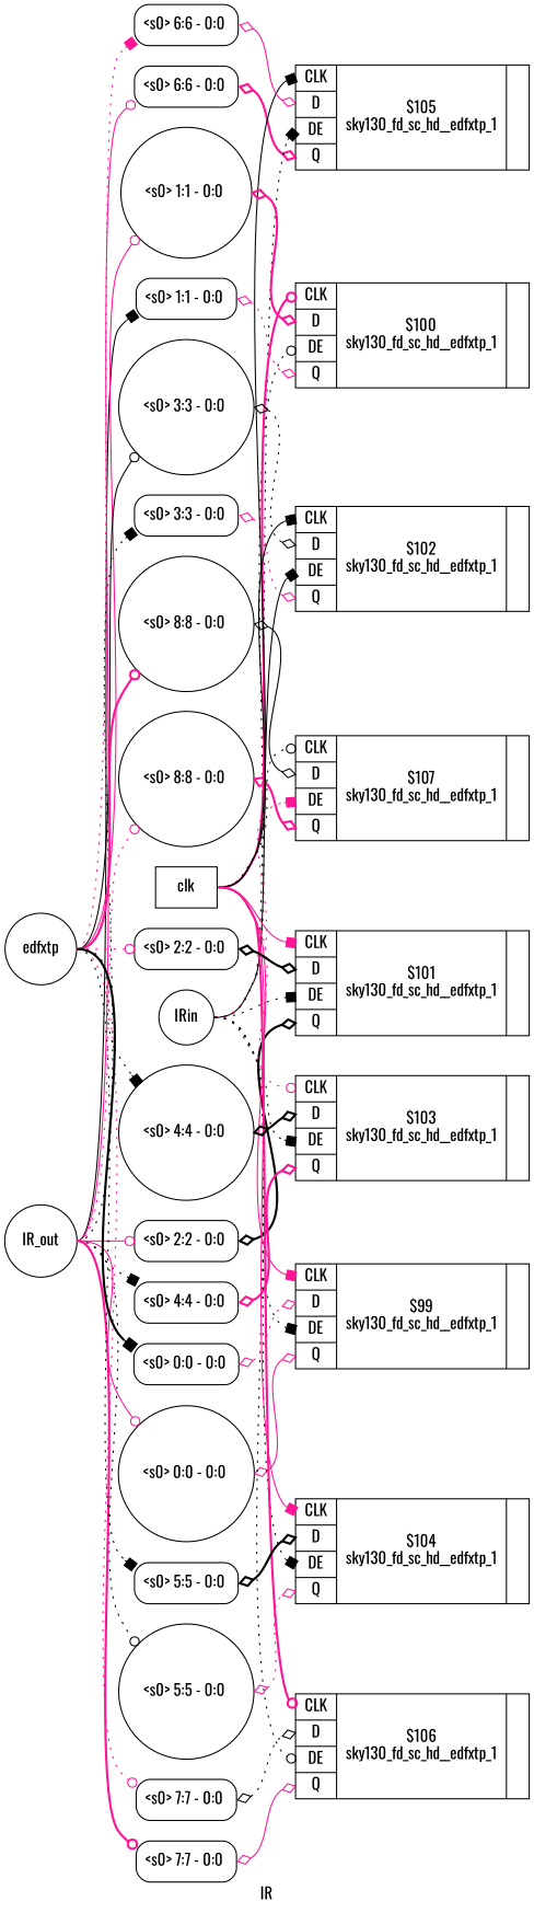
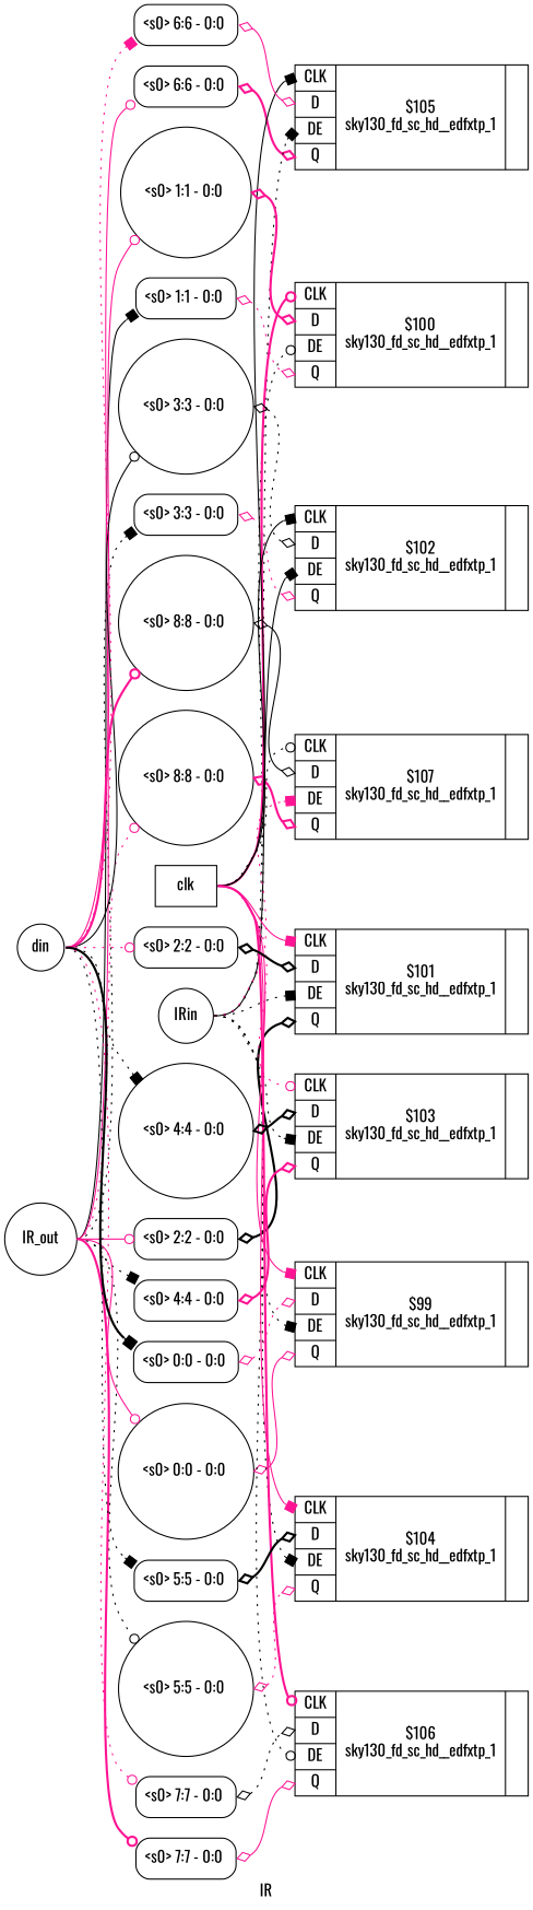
  digraph {
    label=IR
    rankdir=LR
    remincross=true
    fontname=Oswald
    node [color=black fontcolor=black shape=box fontname=Oswald style=rounded]
    edge [color=deeppink fontcolor=black headport="s0:w" tailport=e style=dotted arrowhead=box fontname=Oswald]
    n1 [label=IR_out shape=circle style=""]
    n2 [label="<s0> 1:1 - 0:0 "]
    n3 [label="<s0> 2:2 - 0:0 "]
    n4 [label="<s0> 3:3 - 0:0 "]
    n5 [label="<s0> 4:4 - 0:0 "]
    n6 [label="<s0> 5:5 - 0:0 " shape=circle]
    n7 [label="<s0> 6:6 - 0:0 "]
    n8 [label="<s0> 7:7 - 0:0 "]
    n9 [label="<s0> 8:8 - 0:0 " shape=circle]
    n10 [label="<s0> 0:0 - 0:0 " shape=circle]
    n11 [label=IRin shape=circle style=""]
    n12 [label="{{<p5> CLK|<p6> D|<p7> DE|<p8> Q}|$100\nsky130_fd_sc_hd__edfxtp_1|{}}" shape=record color="" fontcolor="" style=""]
    n13 [label="{{<p5> CLK|<p6> D|<p7> DE|<p8> Q}|$101\nsky130_fd_sc_hd__edfxtp_1|{}}" shape=record color="" fontcolor="" style=""]
    n14 [label="{{<p5> CLK|<p6> D|<p7> DE|<p8> Q}|$102\nsky130_fd_sc_hd__edfxtp_1|{}}" shape=record color="" fontcolor="" style=""]
    n15 [label="{{<p5> CLK|<p6> D|<p7> DE|<p8> Q}|$103\nsky130_fd_sc_hd__edfxtp_1|{}}" shape=record color="" fontcolor="" style=""]
    n16 [label="{{<p5> CLK|<p6> D|<p7> DE|<p8> Q}|$104\nsky130_fd_sc_hd__edfxtp_1|{}}" shape=record color="" fontcolor="" style=""]
    n17 [label="{{<p5> CLK|<p6> D|<p7> DE|<p8> Q}|$105\nsky130_fd_sc_hd__edfxtp_1|{}}" shape=record color="" fontcolor="" style=""]
    n18 [label="{{<p5> CLK|<p6> D|<p7> DE|<p8> Q}|$106\nsky130_fd_sc_hd__edfxtp_1|{}}" shape=record color="" fontcolor="" style=""]
    n19 [label="{{<p5> CLK|<p6> D|<p7> DE|<p8> Q}|$107\nsky130_fd_sc_hd__edfxtp_1|{}}" shape=record color="" fontcolor="" style=""]
    n20 [label="{{<p5> CLK|<p6> D|<p7> DE|<p8> Q}|$99\nsky130_fd_sc_hd__edfxtp_1|{}}" shape=record color="" fontcolor="" style=""]
    n21 [label=clk style=""]
-   n22 [label=edfxtp shape=circle style=""]
+   n22 [label=din shape=circle style=""]
    n23 [label="<s0> 1:1 - 0:0 " shape=circle]
    n24 [label="<s0> 2:2 - 0:0 "]
    n25 [label="<s0> 3:3 - 0:0 " shape=circle]
    n26 [label="<s0> 4:4 - 0:0 " shape=circle]
    n27 [label="<s0> 5:5 - 0:0 "]
    n28 [label="<s0> 6:6 - 0:0 "]
    n29 [label="<s0> 7:7 - 0:0 "]
    n30 [label="<s0> 8:8 - 0:0 " shape=circle]
    n31 [label="<s0> 0:0 - 0:0 "]
    n1 -> n2 [color=black style=solid]
    n1 -> n3 [style=solid arrowhead=odot]
    n1 -> n4 [color=black]
    n1 -> n5 [color=black]
    n1 -> n6 [color=black arrowhead=odot]
    n1 -> n7 [style=solid arrowhead=odot]
    n1 -> n8 [style=bold arrowhead=odot]
    n1 -> n9 [arrowhead=odot]
    n1 -> n10 [style=solid arrowhead=odot]
    n2 -> n12 [arrowhead=odiamond arrowtail=odiamond dir=both headport="p8:w"]
    n3 -> n13 [arrowhead=odiamond arrowtail=odiamond color=black dir=both headport="p8:w" style=bold]
    n4 -> n14 [arrowhead=odiamond arrowtail=odiamond dir=both headport="p8:w"]
    n5 -> n15 [arrowhead=odiamond arrowtail=odiamond dir=both headport="p8:w" style=bold]
    n6 -> n16 [arrowhead=odiamond arrowtail=odiamond dir=both headport="p8:w"]
    n7 -> n17 [arrowhead=odiamond arrowtail=odiamond dir=both headport="p8:w" style=bold]
    n8 -> n18 [arrowhead=odiamond arrowtail=odiamond dir=both headport="p8:w" style=solid]
    n9 -> n19 [arrowhead=odiamond arrowtail=odiamond dir=both headport="p8:w" style=bold]
    n10 -> n20 [arrowhead=odiamond arrowtail=odiamond dir=both headport="p8:w" style=solid]
    n11 -> n12 [color=black headport="p7:w" arrowhead=odot]
    n11 -> n13 [color=black headport="p7:w"]
    n11 -> n14 [color=black headport="p7:w" style=solid]
    n11 -> n15 [color=black headport="p7:w"]
    n11 -> n16 [color=black headport="p7:w"]
    n11 -> n17 [color=black headport="p7:w"]
    n11 -> n18 [color=black headport="p7:w" arrowhead=odot]
    n11 -> n19 [headport="p7:w"]
    n11 -> n20 [color=black headport="p7:w"]
    n21 -> n12 [headport="p5:w" style=bold arrowhead=odot]
    n21 -> n13 [headport="p5:w" style=solid]
    n21 -> n14 [color=black headport="p5:w" style=solid]
    n21 -> n15 [headport="p5:w" arrowhead=odot]
    n21 -> n16 [headport="p5:w" style=solid]
    n21 -> n17 [color=black headport="p5:w" style=solid]
    n21 -> n18 [headport="p5:w" style=bold arrowhead=odot]
    n21 -> n19 [color=black headport="p5:w" arrowhead=odot]
    n21 -> n20 [headport="p5:w" style=solid]
    n22 -> n23 [style=solid arrowhead=odot]
    n22 -> n24 [arrowhead=odot]
    n22 -> n25 [color=black style=solid arrowhead=odot]
    n22 -> n26 [color=black]
    n22 -> n27 [color=black]
    n22 -> n28
    n22 -> n29 [arrowhead=odot]
    n22 -> n30 [style=bold arrowhead=odot]
    n22 -> n31 [color=black style=bold]
    n23 -> n12 [arrowhead=odiamond arrowtail=odiamond dir=both headport="p6:w" style=bold]
    n24 -> n13 [arrowhead=odiamond arrowtail=odiamond color=black dir=both headport="p6:w" style=bold]
    n25 -> n14 [arrowhead=odiamond arrowtail=odiamond color=black dir=both headport="p6:w"]
    n26 -> n15 [arrowhead=odiamond arrowtail=odiamond color=black dir=both headport="p6:w" style=bold]
    n27 -> n16 [arrowhead=odiamond arrowtail=odiamond color=black dir=both headport="p6:w" style=bold]
    n28 -> n17 [arrowhead=odiamond arrowtail=odiamond dir=both headport="p6:w" style=solid]
    n29 -> n18 [arrowhead=odiamond arrowtail=odiamond color=black dir=both headport="p6:w"]
    n30 -> n19 [arrowhead=odiamond arrowtail=odiamond color=black dir=both headport="p6:w" style=solid]
    n31 -> n20 [arrowhead=odiamond arrowtail=odiamond dir=both headport="p6:w"]
  }
